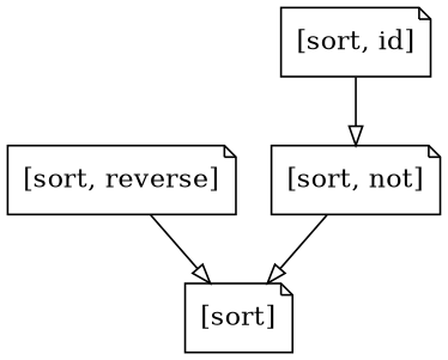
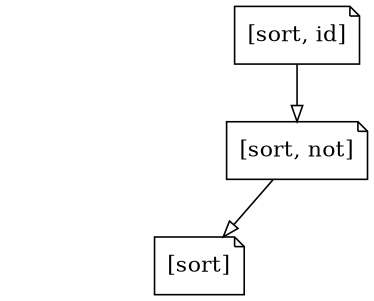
  digraph {
    node [shape=note]
    edge [arrowhead=empty]
    n1 [label="[sort]"]
-   n2 [label="[sort, reverse]"]
    n3 [label="[sort, id]"]
    n4 [label="[sort, not]"]
-   n2 -> n1
    n3 -> n4
    n4 -> n1
  }
